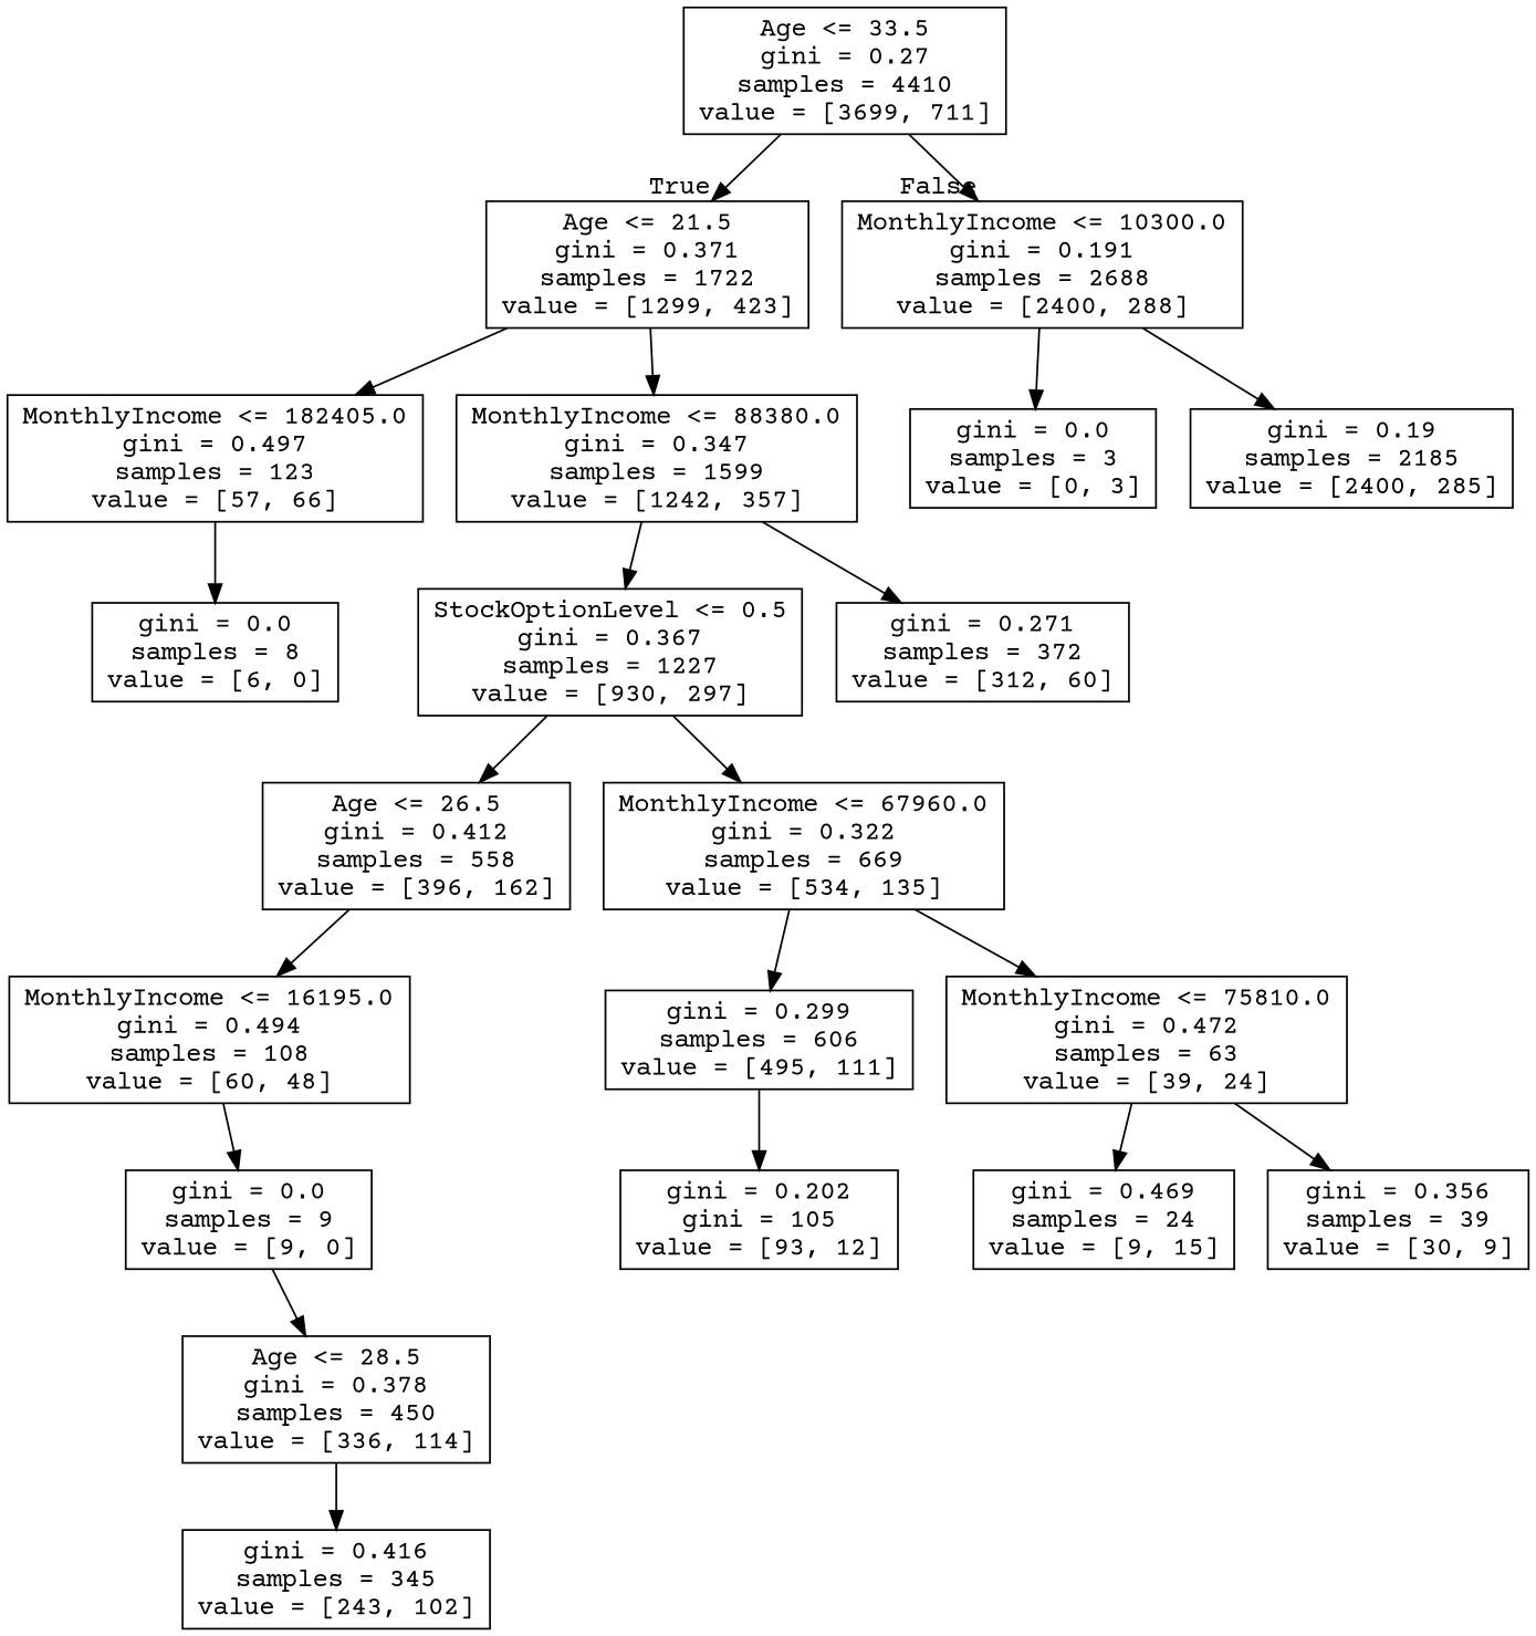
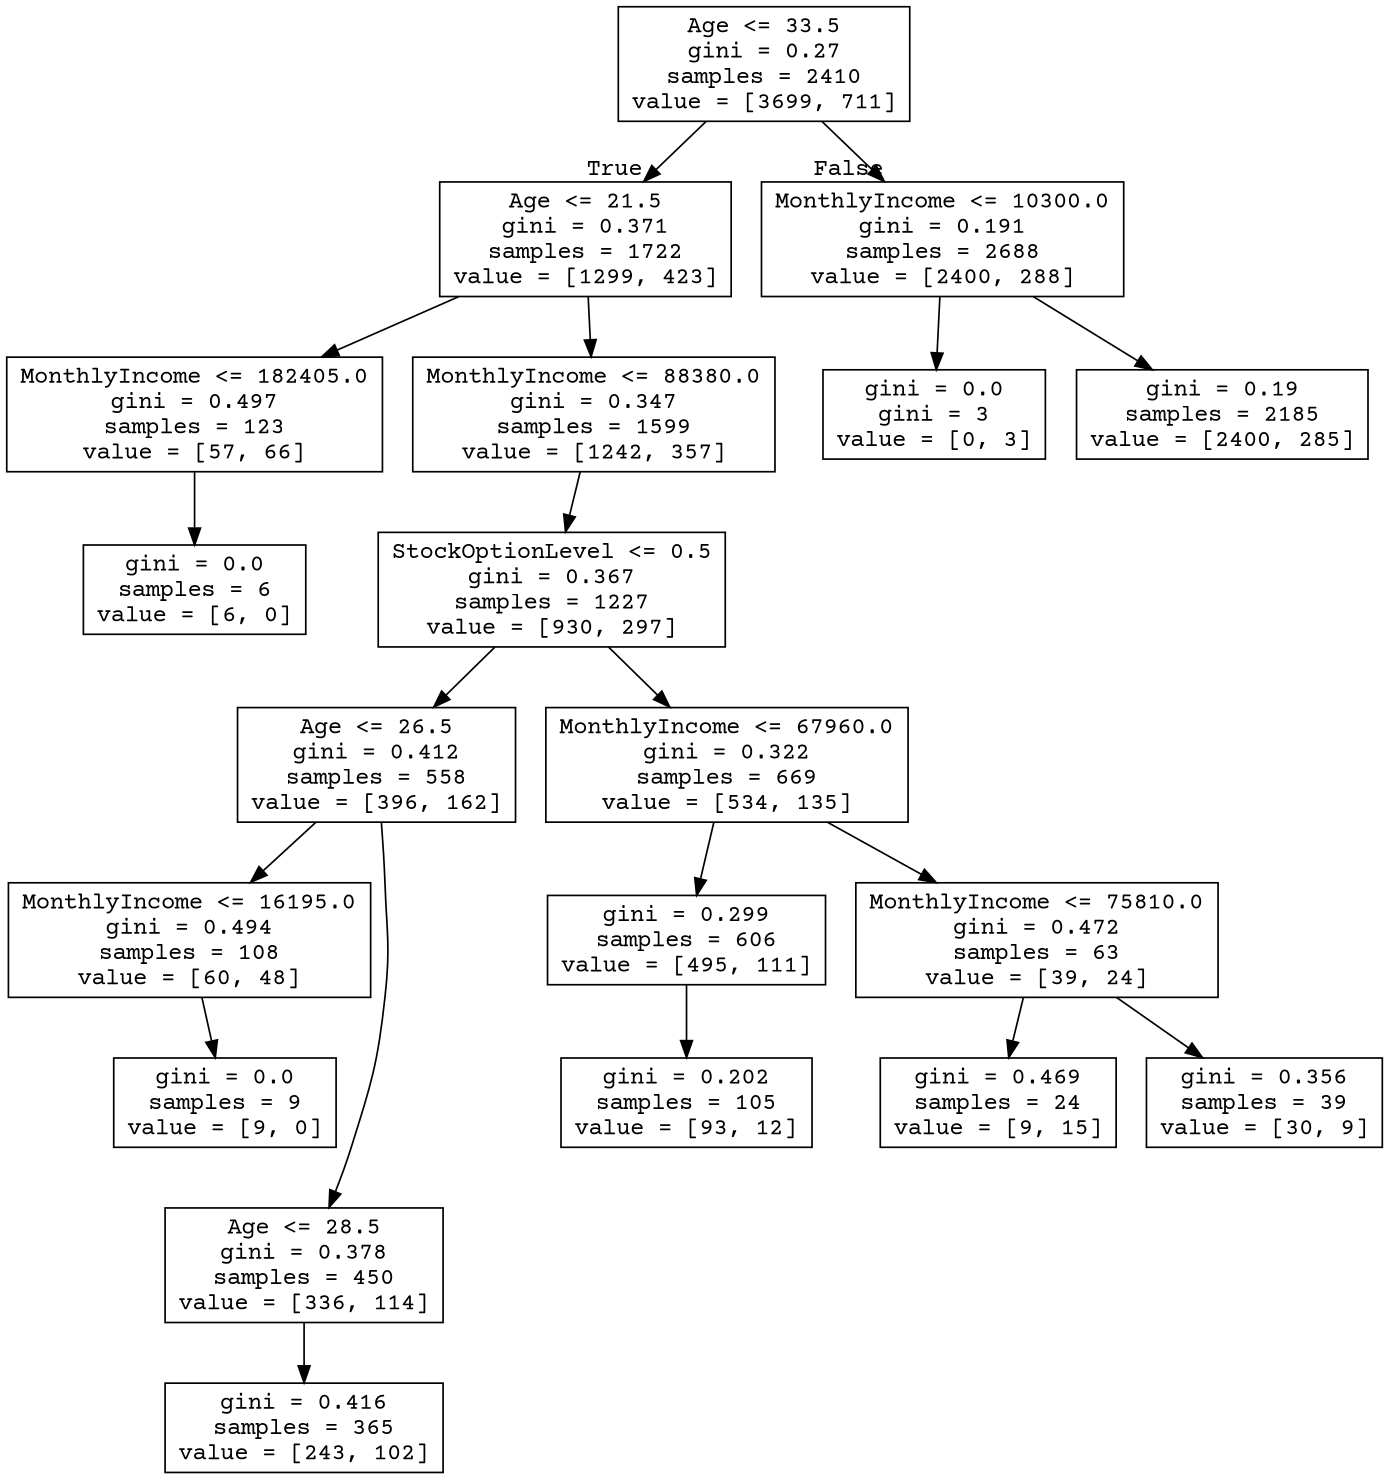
  digraph {
    fontname="Courier Prime"
    node [fontname="Courier Prime" shape=box]
    edge [fontname="Courier Prime"]
-   n1 [label="Age <= 33.5\ngini = 0.27\nsamples = 4410\nvalue = [3699, 711]"]
+   n1 [label="Age <= 33.5\ngini = 0.27\nsamples = 2410\nvalue = [3699, 711]"]
    n2 [label="Age <= 21.5\ngini = 0.371\nsamples = 1722\nvalue = [1299, 423]"]
    n3 [label="MonthlyIncome <= 10300.0\ngini = 0.191\nsamples = 2688\nvalue = [2400, 288]"]
    n4 [label="MonthlyIncome <= 182405.0\ngini = 0.497\nsamples = 123\nvalue = [57, 66]"]
    n5 [label="MonthlyIncome <= 88380.0\ngini = 0.347\nsamples = 1599\nvalue = [1242, 357]"]
-   n6 [label="gini = 0.0\nsamples = 3\nvalue = [0, 3]"]
+   n6 [label="gini = 0.0\ngini = 3\nvalue = [0, 3]"]
    n7 [label="gini = 0.19\nsamples = 2185\nvalue = [2400, 285]"]
-   n8 [label="gini = 0.0\nsamples = 8\nvalue = [6, 0]"]
+   n8 [label="gini = 0.0\nsamples = 6\nvalue = [6, 0]"]
    n9 [label="StockOptionLevel <= 0.5\ngini = 0.367\nsamples = 1227\nvalue = [930, 297]"]
-   n10 [label="gini = 0.271\nsamples = 372\nvalue = [312, 60]"]
    n11 [label="Age <= 26.5\ngini = 0.412\nsamples = 558\nvalue = [396, 162]"]
    n12 [label="MonthlyIncome <= 67960.0\ngini = 0.322\nsamples = 669\nvalue = [534, 135]"]
    n13 [label="MonthlyIncome <= 16195.0\ngini = 0.494\nsamples = 108\nvalue = [60, 48]"]
    n14 [label="Age <= 28.5\ngini = 0.378\nsamples = 450\nvalue = [336, 114]"]
    n15 [label="gini = 0.299\nsamples = 606\nvalue = [495, 111]"]
    n16 [label="MonthlyIncome <= 75810.0\ngini = 0.472\nsamples = 63\nvalue = [39, 24]"]
    n17 [label="gini = 0.0\nsamples = 9\nvalue = [9, 0]"]
-   n18 [label="gini = 0.416\nsamples = 345\nvalue = [243, 102]"]
-   n19 [label="gini = 0.202\ngini = 105\nvalue = [93, 12]"]
+   n18 [label="gini = 0.416\nsamples = 365\nvalue = [243, 102]"]
+   n19 [label="gini = 0.202\nsamples = 105\nvalue = [93, 12]"]
    n20 [label="gini = 0.469\nsamples = 24\nvalue = [9, 15]"]
    n21 [label="gini = 0.356\nsamples = 39\nvalue = [30, 9]"]
    n1 -> n2 [headlabel=True labelangle=45 labeldistance=2.5]
    n1 -> n3 [headlabel=False labelangle=-45 labeldistance=2.5]
    n2 -> n4
    n2 -> n5
    n3 -> n6
    n3 -> n7
    n4 -> n8
    n5 -> n9
-   n5 -> n10
    n9 -> n11
    n9 -> n12
    n11 -> n13
-   n17 -> n14
+   n11 -> n14
    n12 -> n15
    n12 -> n16
    n13 -> n17
    n14 -> n18
    n15 -> n19
    n16 -> n20
    n16 -> n21
  }
